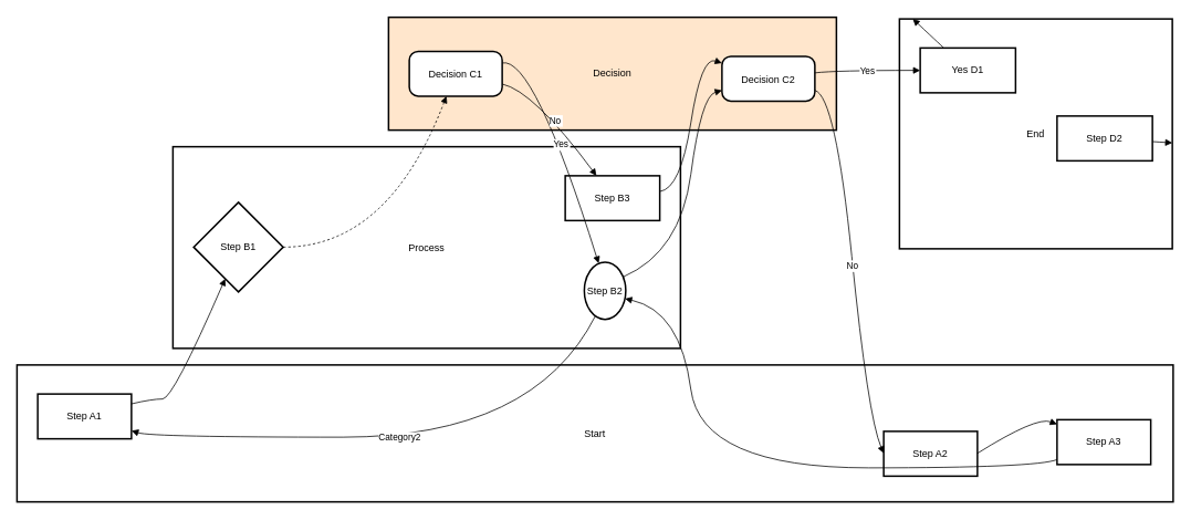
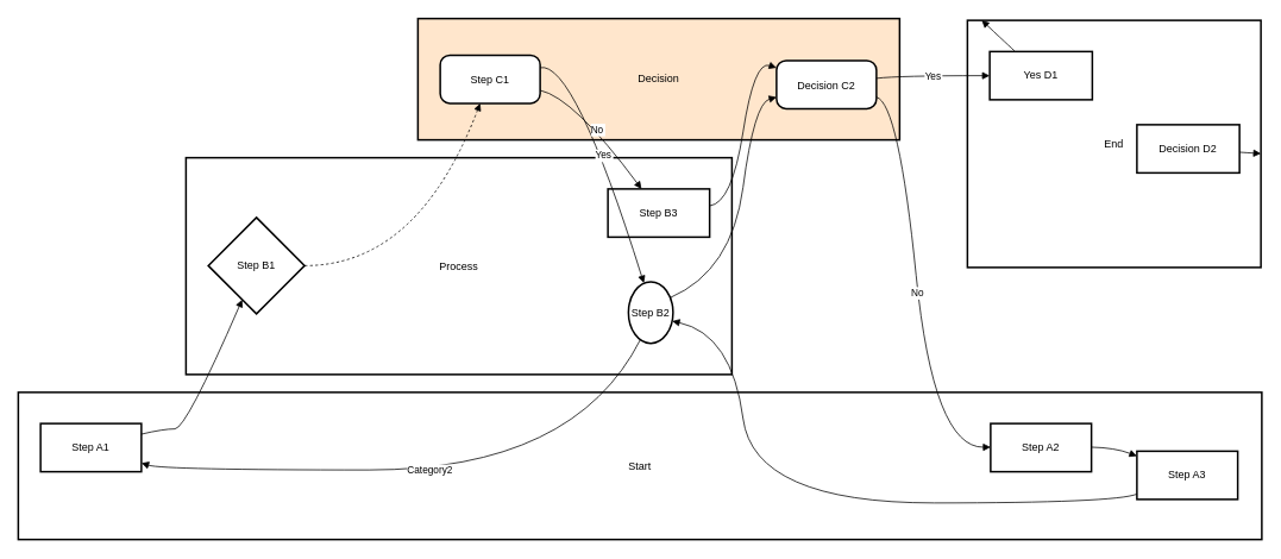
  <mxCell id="0" />
  <mxCell id="1" parent="0" />
  <mxCell id="2" value="End" style="whiteSpace=wrap;strokeWidth=2;" vertex="1" parent="1"><mxGeometry x="1084" y="22" width="329" height="277" as="geometry" /></mxCell>
  <mxCell id="3" value="Decision" style="whiteSpace=wrap;strokeWidth=2;fillColor=#ffe6cc;" vertex="1" parent="1"><mxGeometry x="468" y="20" width="540" height="136" as="geometry" /></mxCell>
  <mxCell id="4" value="Process" style="whiteSpace=wrap;strokeWidth=2;" vertex="1" parent="1"><mxGeometry x="208" y="176" width="612" height="243" as="geometry" /></mxCell>
  <mxCell id="5" value="Start" style="whiteSpace=wrap;strokeWidth=2;" vertex="1" parent="1"><mxGeometry x="20" y="439" width="1394" height="165" as="geometry" /></mxCell>
  <mxCell id="6" value="Step A1" style="whiteSpace=wrap;strokeWidth=2;" vertex="1" parent="1"><mxGeometry x="45" y="474" width="113" height="54" as="geometry" /></mxCell>
- <mxCell id="7" value="Step A2" style="whiteSpace=wrap;strokeWidth=2;" vertex="1" parent="1"><mxGeometry x="1065" y="519" width="113" height="54" as="geometry" /></mxCell>
+ <mxCell id="7" value="Step A2" style="whiteSpace=wrap;strokeWidth=2;" vertex="1" parent="1"><mxGeometry x="1110" y="474" width="113" height="54" as="geometry" /></mxCell>
  <mxCell id="8" value="Step A3" style="whiteSpace=wrap;strokeWidth=2;" vertex="1" parent="1"><mxGeometry x="1274" y="505" width="113" height="54" as="geometry" /></mxCell>
  <mxCell id="9" value="Step B1" style="rhombus;strokeWidth=2;whiteSpace=wrap;" vertex="1" parent="1"><mxGeometry x="233" y="243" width="108" height="108" as="geometry" /></mxCell>
  <mxCell id="10" value="Step B2" style="ellipse;aspect=fixed;strokeWidth=2;whiteSpace=wrap;" vertex="1" parent="1"><mxGeometry x="704" y="315" width="50" height="69" as="geometry" /></mxCell>
  <mxCell id="11" value="Step B3" style="whiteSpace=wrap;strokeWidth=2;" vertex="1" parent="1"><mxGeometry x="681" y="211" width="114" height="54" as="geometry" /></mxCell>
- <mxCell id="12" value="Decision C1" style="rounded=1;arcSize=20;strokeWidth=2" vertex="1" parent="1"><mxGeometry x="493" y="61" width="112" height="54" as="geometry" /></mxCell>
+ <mxCell id="12" value="Step C1" style="rounded=1;arcSize=20;strokeWidth=2" vertex="1" parent="1"><mxGeometry x="493" y="61" width="112" height="54" as="geometry" /></mxCell>
  <mxCell id="13" value="Decision C2" style="rounded=1;arcSize=20;strokeWidth=2" vertex="1" parent="1"><mxGeometry x="870" y="67" width="112" height="54" as="geometry" /></mxCell>
  <mxCell id="14" value="Yes D1" style="whiteSpace=wrap;strokeWidth=2;" vertex="1" parent="1"><mxGeometry x="1109" y="57" width="115" height="54" as="geometry" /></mxCell>
- <mxCell id="15" value="Step D2" style="whiteSpace=wrap;strokeWidth=2;" vertex="1" parent="1"><mxGeometry x="1274" y="139" width="115" height="54" as="geometry" /></mxCell>
+ <mxCell id="15" value="Decision D2" style="whiteSpace=wrap;strokeWidth=2;" vertex="1" parent="1"><mxGeometry x="1274" y="139" width="115" height="54" as="geometry" /></mxCell>
  <mxCell id="16" value="" style="curved=1;startArrow=none;endArrow=block;exitX=1;exitY=0.22;entryX=0.29;entryY=1;" edge="1" parent="1" source="6" target="9"><mxGeometry relative="1" as="geometry"><Array as="points"><mxPoint x="183" y="480" /><mxPoint x="208" y="480" /></Array></mxGeometry></mxCell>
  <mxCell id="17" value="" style="curved=1;startArrow=none;endArrow=block;exitX=1;exitY=0.5;entryX=0.4;entryY=1;dashed=1;" edge="1" parent="1" source="9" target="12"><mxGeometry relative="1" as="geometry"><Array as="points"><mxPoint x="468" y="297" /></Array></mxGeometry></mxCell>
  <mxCell id="18" value="Yes" style="curved=1;startArrow=none;endArrow=block;exitX=1;exitY=0.26;entryX=0.33;entryY=0;" edge="1" parent="1" source="12" target="10"><mxGeometry relative="1" as="geometry"><Array as="points"><mxPoint x="643" y="67" /></Array></mxGeometry></mxCell>
  <mxCell id="19" value="" style="curved=1;startArrow=none;endArrow=block;exitX=1;exitY=0.22;entryX=0;entryY=0.76;" edge="1" parent="1" source="10" target="13"><mxGeometry relative="1" as="geometry"><Array as="points"><mxPoint x="820" y="303" /><mxPoint x="845" y="115" /></Array></mxGeometry></mxCell>
  <mxCell id="20" value="No" style="curved=1;startArrow=none;endArrow=block;exitX=1;exitY=0.73;entryX=0.33;entryY=0;" edge="1" parent="1" source="12" target="11"><mxGeometry relative="1" as="geometry"><Array as="points"><mxPoint x="643" y="109" /></Array></mxGeometry></mxCell>
  <mxCell id="21" value="" style="curved=1;startArrow=none;endArrow=block;exitX=1;exitY=0.35;entryX=0;entryY=0.15;" edge="1" parent="1" source="11" target="13"><mxGeometry relative="1" as="geometry"><Array as="points"><mxPoint x="820" y="227" /><mxPoint x="845" y="67" /></Array></mxGeometry></mxCell>
  <mxCell id="22" value="Yes" style="curved=1;startArrow=none;endArrow=block;exitX=1;exitY=0.37;entryX=0;entryY=0.5;" edge="1" parent="1" source="13" target="14"><mxGeometry relative="1" as="geometry"><Array as="points"><mxPoint x="1007" y="84" /></Array></mxGeometry></mxCell>
  <mxCell id="23" value="No" style="curved=1;startArrow=none;endArrow=block;exitX=1;exitY=0.76;entryX=0;entryY=0.49;" edge="1" parent="1" source="13" target="7"><mxGeometry relative="1" as="geometry"><Array as="points"><mxPoint x="1007" y="115" /><mxPoint x="1046" y="501" /></Array></mxGeometry></mxCell>
  <mxCell id="24" value="" style="curved=1;startArrow=none;endArrow=block;exitX=1;exitY=0.49;entryX=0;entryY=0.1;" edge="1" parent="1" source="7" target="8"><mxGeometry relative="1" as="geometry"><Array as="points"><mxPoint x="1249" y="501" /></Array></mxGeometry></mxCell>
  <mxCell id="25" value="" style="curved=1;startArrow=none;endArrow=block;exitX=0;exitY=0.89;entryX=1;entryY=0.65;" edge="1" parent="1" source="8" target="10"><mxGeometry relative="1" as="geometry"><Array as="points"><mxPoint x="1249" y="563" /><mxPoint x="845" y="563" /><mxPoint x="820" y="374" /></Array></mxGeometry></mxCell>
  <mxCell id="26" value="Category2" style="curved=1;startArrow=none;endArrow=block;exitX=0.23;exitY=1;entryX=1;entryY=0.82;" edge="1" parent="1" source="10" target="6"><mxGeometry relative="1" as="geometry"><Array as="points"><mxPoint x="643" y="526" /><mxPoint x="183" y="526" /></Array></mxGeometry></mxCell>
  <mxCell id="27" value="" style="curved=1;startArrow=none;endArrow=block;" edge="1" parent="1" source="14" target="2"><mxGeometry relative="1" as="geometry"><Array as="points" /></mxGeometry></mxCell>
  <mxCell id="28" value="" style="curved=1;startArrow=none;endArrow=block;" edge="1" parent="1" source="15" target="2"><mxGeometry relative="1" as="geometry"><Array as="points" /></mxGeometry></mxCell>
